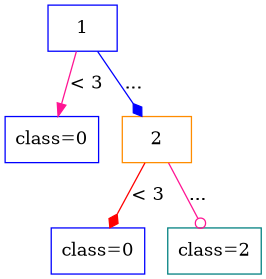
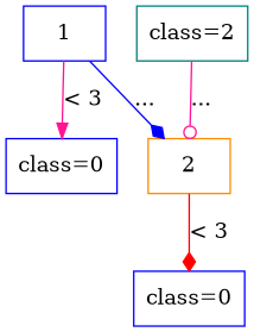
  digraph {
    node [color=blue shape=box]
    edge [arrowhead=diamond color=deeppink]
    n1 [label=1]
    n2 [label="class=0"]
    n3 [color=darkorange label=2]
    n4 [label="class=0"]
    n5 [color=teal label="class=2"]
    n1 -> n2 [arrowhead=normal label="< 3"]
    n1 -> n3 [color=blue label="..."]
    n3 -> n4 [color=red label="< 3"]
-   n3 -> n5 [arrowhead=odot label="..."]
+   n5 -> n3 [arrowhead=odot label="..."]
  }
